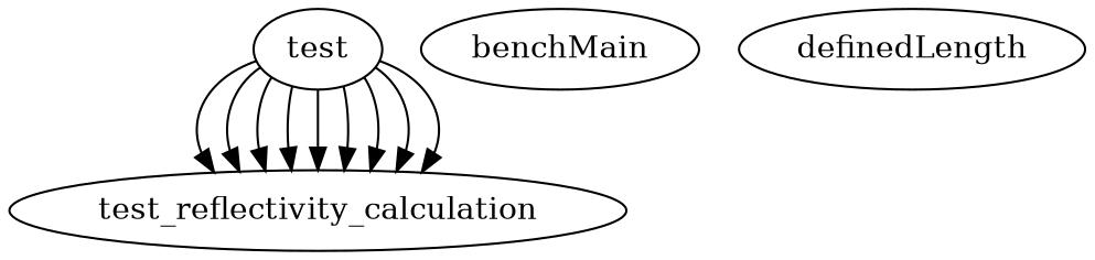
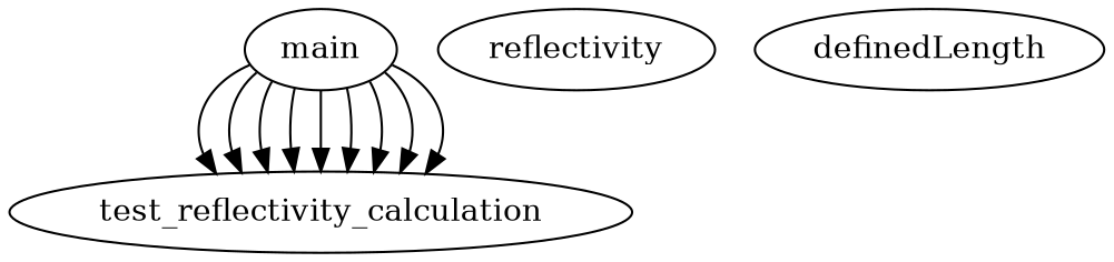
  digraph {
-   main [label=test]
+   main
    test_reflectivity_calculation
-   benchMain
+   benchMain [label=reflectivity]
    definedLength
    main -> test_reflectivity_calculation
    main -> test_reflectivity_calculation
    main -> test_reflectivity_calculation
    main -> test_reflectivity_calculation
    main -> test_reflectivity_calculation
    main -> test_reflectivity_calculation
    main -> test_reflectivity_calculation
    main -> test_reflectivity_calculation
    main -> test_reflectivity_calculation
  }
